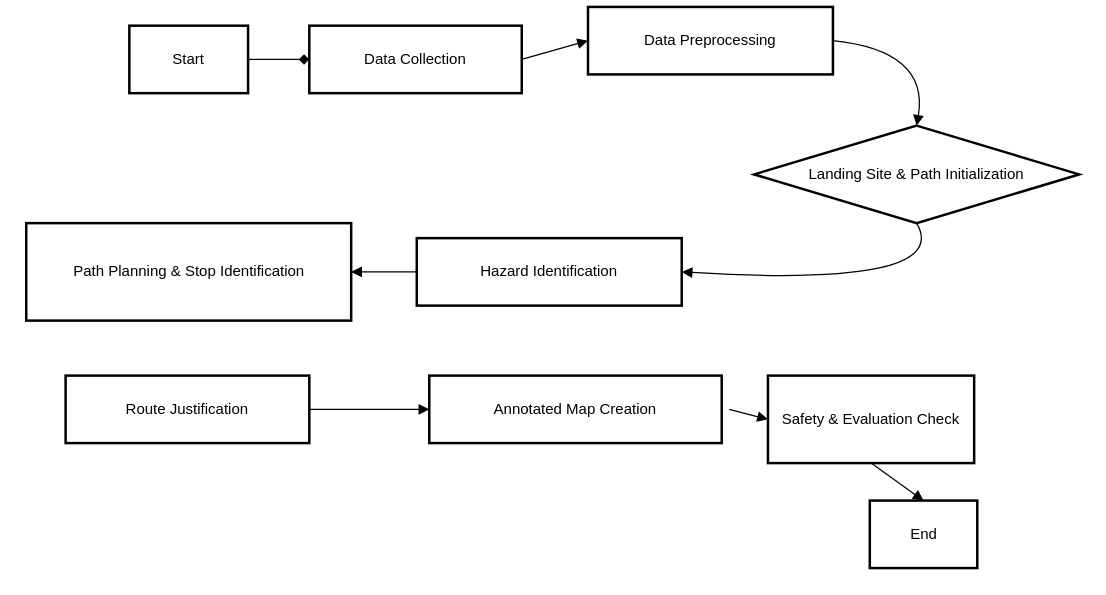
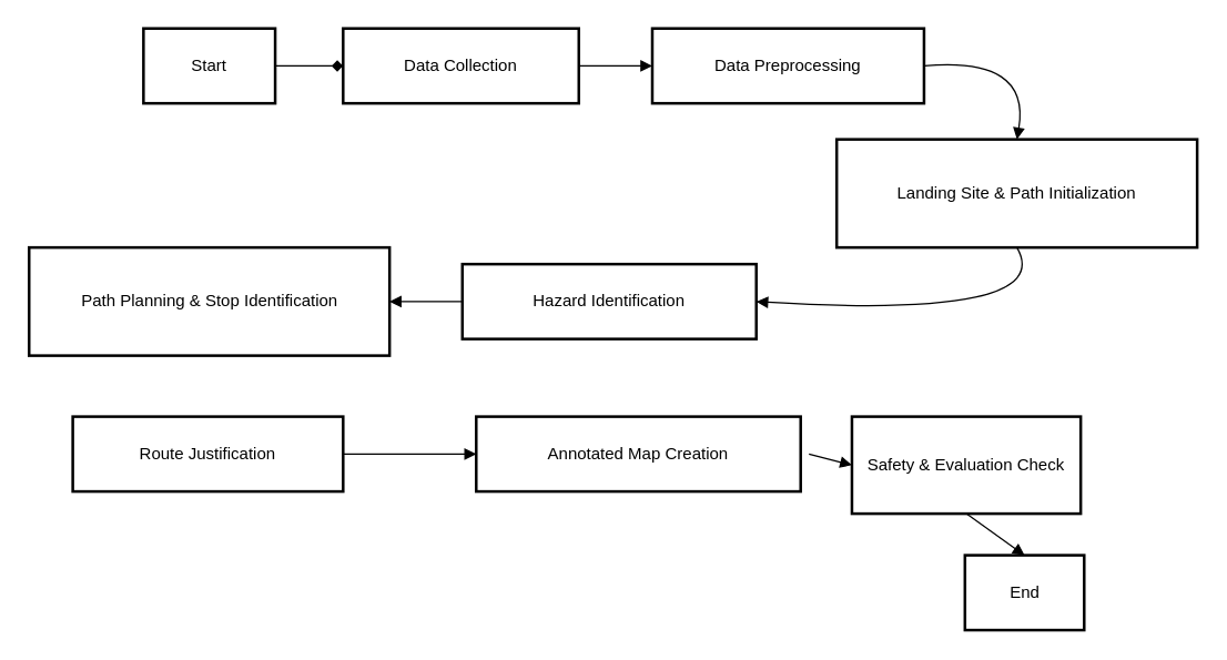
  <mxCell id="0" />
  <mxCell id="1" parent="0" />
  <mxCell id="2" value="Start" style="whiteSpace=wrap;strokeWidth=2;" vertex="1" parent="1"><mxGeometry x="103" y="20" width="95" height="54" as="geometry" /></mxCell>
  <mxCell id="3" value="Data Collection" style="whiteSpace=wrap;strokeWidth=2;" vertex="1" parent="1"><mxGeometry x="247" y="20" width="170" height="54" as="geometry" /></mxCell>
- <mxCell id="4" value="Data Preprocessing" style="whiteSpace=wrap;strokeWidth=2;" vertex="1" parent="1"><mxGeometry x="470" y="5" width="196" height="54" as="geometry" /></mxCell>
- <mxCell id="5" value="Landing Site &amp; Path Initialization" style="rhombus;whiteSpace=wrap;strokeWidth=2;" vertex="1" parent="1"><mxGeometry x="603" y="100" width="260" height="78" as="geometry" /></mxCell>
+ <mxCell id="4" value="Data Preprocessing" style="whiteSpace=wrap;strokeWidth=2;" vertex="1" parent="1"><mxGeometry x="470" y="20" width="196" height="54" as="geometry" /></mxCell>
+ <mxCell id="5" value="Landing Site &amp; Path Initialization" style="whiteSpace=wrap;strokeWidth=2;" vertex="1" parent="1"><mxGeometry x="603" y="100" width="260" height="78" as="geometry" /></mxCell>
  <mxCell id="6" value="Hazard Identification" style="whiteSpace=wrap;strokeWidth=2;" vertex="1" parent="1"><mxGeometry x="333" y="190" width="212" height="54" as="geometry" /></mxCell>
  <mxCell id="7" value="Path Planning &amp; Stop Identification" style="whiteSpace=wrap;strokeWidth=2;" vertex="1" parent="1"><mxGeometry x="20.5" y="178" width="260" height="78" as="geometry" /></mxCell>
  <mxCell id="8" value="Route Justification" style="whiteSpace=wrap;strokeWidth=2;" vertex="1" parent="1"><mxGeometry x="52" y="300" width="195" height="54" as="geometry" /></mxCell>
  <mxCell id="9" value="Annotated Map Creation" style="whiteSpace=wrap;strokeWidth=2;" vertex="1" parent="1"><mxGeometry x="343" y="300" width="234" height="54" as="geometry" /></mxCell>
  <mxCell id="10" value="Safety &amp; Evaluation Check" style="whiteSpace=wrap;strokeWidth=2;" vertex="1" parent="1"><mxGeometry x="614" y="300" width="165" height="70" as="geometry" /></mxCell>
  <mxCell id="11" value="End" style="whiteSpace=wrap;strokeWidth=2;" vertex="1" parent="1"><mxGeometry x="695.5" y="400" width="86" height="54" as="geometry" /></mxCell>
  <mxCell id="12" value="" style="curved=1;startArrow=none;endArrow=diamond;exitX=1;exitY=0.5;entryX=0;entryY=0.5;rounded=0;exitDx=0;exitDy=0;entryDx=0;entryDy=0;" edge="1" parent="1" source="2" target="3"><mxGeometry relative="1" as="geometry"><Array as="points" /></mxGeometry></mxCell>
  <mxCell id="13" value="" style="curved=1;startArrow=none;endArrow=block;exitX=1;exitY=0.5;entryX=0;entryY=0.5;rounded=0;exitDx=0;exitDy=0;entryDx=0;entryDy=0;" edge="1" parent="1" source="3" target="4"><mxGeometry relative="1" as="geometry"><Array as="points" /></mxGeometry></mxCell>
  <mxCell id="14" value="" style="curved=1;startArrow=none;endArrow=block;exitX=1;exitY=0.5;entryX=0.5;entryY=0;rounded=0;exitDx=0;exitDy=0;" edge="1" parent="1" source="4" target="5"><mxGeometry relative="1" as="geometry"><Array as="points"><mxPoint x="743" y="40" /></Array></mxGeometry></mxCell>
  <mxCell id="15" value="" style="curved=1;startArrow=none;endArrow=block;exitX=0.5;exitY=1;entryX=1;entryY=0.5;rounded=0;entryDx=0;entryDy=0;" edge="1" parent="1" source="5" target="6"><mxGeometry relative="1" as="geometry"><Array as="points"><mxPoint x="763" y="230" /></Array></mxGeometry></mxCell>
  <mxCell id="16" value="" style="curved=1;startArrow=none;endArrow=block;exitX=0;exitY=0.5;entryX=1;entryY=0.5;rounded=0;exitDx=0;exitDy=0;entryDx=0;entryDy=0;" edge="1" parent="1" source="6" target="7"><mxGeometry relative="1" as="geometry"><Array as="points" /></mxGeometry></mxCell>
  <mxCell id="17" value="" style="curved=1;startArrow=none;endArrow=block;exitX=1;exitY=0.5;entryX=0;entryY=0.5;rounded=0;entryDx=0;entryDy=0;exitDx=0;exitDy=0;" edge="1" parent="1" source="8" target="9"><mxGeometry relative="1" as="geometry"><Array as="points" /></mxGeometry></mxCell>
  <mxCell id="18" value="" style="curved=1;startArrow=none;endArrow=block;entryX=0;entryY=0.5;rounded=0;entryDx=0;entryDy=0;" edge="1" parent="1" target="10"><mxGeometry relative="1" as="geometry"><Array as="points" /><mxPoint x="583" y="327" as="sourcePoint" /></mxGeometry></mxCell>
  <mxCell id="19" value="" style="curved=1;startArrow=none;endArrow=block;exitX=0.5;exitY=1;entryX=0.5;entryY=0;rounded=0;" edge="1" parent="1" source="10" target="11"><mxGeometry relative="1" as="geometry"><Array as="points" /></mxGeometry></mxCell>
